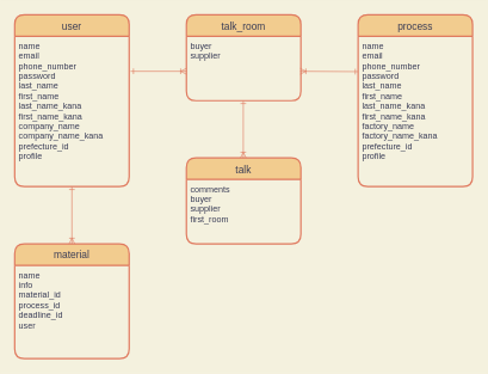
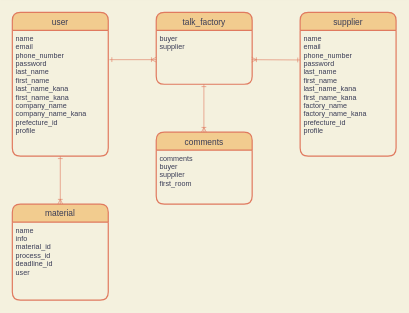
  <mxCell id="0" />
  <mxCell id="1" parent="0" />
  <mxCell id="2" value="user" style="swimlane;childLayout=stackLayout;horizontal=1;startSize=30;horizontalStack=0;rounded=1;fontSize=14;fontStyle=0;strokeWidth=2;resizeParent=0;resizeLast=1;shadow=0;dashed=0;align=center;fillColor=#F2CC8F;strokeColor=#E07A5F;fontColor=#393C56;" vertex="1" parent="1"><mxGeometry x="20" y="20" width="160" height="240" as="geometry" /></mxCell>
  <mxCell id="3" value="name&#10;email&#10;phone_number&#10;password&#10;last_name&#10;first_name&#10;last_name_kana&#10;first_name_kana&#10;company_name&#10;company_name_kana&#10;prefecture_id&#10;profile" style="align=left;strokeColor=none;fillColor=none;spacingLeft=4;fontSize=12;verticalAlign=top;resizable=0;rotatable=0;part=1;fontColor=#393C56;" vertex="1" parent="2"><mxGeometry y="30" width="160" height="210" as="geometry" /></mxCell>
- <mxCell id="4" value="talk_room" style="swimlane;childLayout=stackLayout;horizontal=1;startSize=30;horizontalStack=0;rounded=1;fontSize=14;fontStyle=0;strokeWidth=2;resizeParent=0;resizeLast=1;shadow=0;dashed=0;align=center;fillColor=#F2CC8F;strokeColor=#E07A5F;fontColor=#393C56;" vertex="1" parent="1"><mxGeometry x="260" y="20" width="160" height="120" as="geometry" /></mxCell>
+ <mxCell id="4" value="talk_factory" style="swimlane;childLayout=stackLayout;horizontal=1;startSize=30;horizontalStack=0;rounded=1;fontSize=14;fontStyle=0;strokeWidth=2;resizeParent=0;resizeLast=1;shadow=0;dashed=0;align=center;fillColor=#F2CC8F;strokeColor=#E07A5F;fontColor=#393C56;" vertex="1" parent="1"><mxGeometry x="260" y="20" width="160" height="120" as="geometry" /></mxCell>
  <mxCell id="5" value="buyer&#10;supplier" style="align=left;strokeColor=none;fillColor=none;spacingLeft=4;fontSize=12;verticalAlign=top;resizable=0;rotatable=0;part=1;fontColor=#393C56;" vertex="1" parent="4"><mxGeometry y="30" width="160" height="90" as="geometry" /></mxCell>
- <mxCell id="6" value="talk" style="swimlane;childLayout=stackLayout;horizontal=1;startSize=30;horizontalStack=0;rounded=1;fontSize=14;fontStyle=0;strokeWidth=2;resizeParent=0;resizeLast=1;shadow=0;dashed=0;align=center;fillColor=#F2CC8F;strokeColor=#E07A5F;fontColor=#393C56;" vertex="1" parent="1"><mxGeometry x="260" y="220" width="160" height="120" as="geometry" /></mxCell>
+ <mxCell id="6" value="comments" style="swimlane;childLayout=stackLayout;horizontal=1;startSize=30;horizontalStack=0;rounded=1;fontSize=14;fontStyle=0;strokeWidth=2;resizeParent=0;resizeLast=1;shadow=0;dashed=0;align=center;fillColor=#F2CC8F;strokeColor=#E07A5F;fontColor=#393C56;" vertex="1" parent="1"><mxGeometry x="260" y="220" width="160" height="120" as="geometry" /></mxCell>
  <mxCell id="7" value="comments&#10;buyer&#10;supplier&#10;first_room" style="align=left;strokeColor=none;fillColor=none;spacingLeft=4;fontSize=12;verticalAlign=top;resizable=0;rotatable=0;part=1;fontColor=#393C56;" vertex="1" parent="6"><mxGeometry y="30" width="160" height="90" as="geometry" /></mxCell>
- <mxCell id="8" value="process" style="swimlane;childLayout=stackLayout;horizontal=1;startSize=30;horizontalStack=0;rounded=1;fontSize=14;fontStyle=0;strokeWidth=2;resizeParent=0;resizeLast=1;shadow=0;dashed=0;align=center;fillColor=#F2CC8F;strokeColor=#E07A5F;fontColor=#393C56;" vertex="1" parent="1"><mxGeometry x="500" y="20" width="160" height="240" as="geometry" /></mxCell>
+ <mxCell id="8" value="supplier" style="swimlane;childLayout=stackLayout;horizontal=1;startSize=30;horizontalStack=0;rounded=1;fontSize=14;fontStyle=0;strokeWidth=2;resizeParent=0;resizeLast=1;shadow=0;dashed=0;align=center;fillColor=#F2CC8F;strokeColor=#E07A5F;fontColor=#393C56;" vertex="1" parent="1"><mxGeometry x="500" y="20" width="160" height="240" as="geometry" /></mxCell>
  <mxCell id="9" value="name&#10;email&#10;phone_number&#10;password&#10;last_name&#10;first_name&#10;last_name_kana&#10;first_name_kana&#10;factory_name&#10;factory_name_kana&#10;prefecture_id&#10;profile" style="align=left;strokeColor=none;fillColor=none;spacingLeft=4;fontSize=12;verticalAlign=top;resizable=0;rotatable=0;part=1;fontColor=#393C56;" vertex="1" parent="8"><mxGeometry y="30" width="160" height="210" as="geometry" /></mxCell>
  <mxCell id="10" value="material" style="swimlane;childLayout=stackLayout;horizontal=1;startSize=30;horizontalStack=0;rounded=1;fontSize=14;fontStyle=0;strokeWidth=2;resizeParent=0;resizeLast=1;shadow=0;dashed=0;align=center;fillColor=#F2CC8F;strokeColor=#E07A5F;fontColor=#393C56;" vertex="1" parent="1"><mxGeometry x="20" y="340" width="160" height="160" as="geometry" /></mxCell>
  <mxCell id="11" value="name&#10;info&#10;material_id&#10;process_id&#10;deadline_id&#10;user&#10;" style="align=left;strokeColor=none;fillColor=none;spacingLeft=4;fontSize=12;verticalAlign=top;resizable=0;rotatable=0;part=1;fontColor=#393C56;" vertex="1" parent="10"><mxGeometry y="30" width="160" height="130" as="geometry" /></mxCell>
  <mxCell id="12" style="edgeStyle=none;rounded=0;orthogonalLoop=1;jettySize=auto;html=1;exitX=0.5;exitY=1;exitDx=0;exitDy=0;entryX=0.5;entryY=0;entryDx=0;entryDy=0;startArrow=ERone;startFill=0;endArrow=ERoneToMany;endFill=0;strokeColor=#E07A5F;fontColor=#393C56;labelBackgroundColor=#F4F1DE;" edge="1" parent="1" source="3" target="10"><mxGeometry relative="1" as="geometry" /></mxCell>
  <mxCell id="13" style="edgeStyle=none;rounded=0;orthogonalLoop=1;jettySize=auto;html=1;exitX=0.5;exitY=1;exitDx=0;exitDy=0;entryX=0.5;entryY=0;entryDx=0;entryDy=0;startArrow=ERone;startFill=0;endArrow=ERoneToMany;endFill=0;strokeColor=#E07A5F;fontColor=#393C56;labelBackgroundColor=#F4F1DE;" edge="1" parent="1"><mxGeometry relative="1" as="geometry"><mxPoint x="339.5" y="140" as="sourcePoint" /><mxPoint x="339.5" y="220" as="targetPoint" /></mxGeometry></mxCell>
  <mxCell id="14" style="edgeStyle=none;rounded=0;orthogonalLoop=1;jettySize=auto;html=1;entryX=0;entryY=0.5;entryDx=0;entryDy=0;startArrow=ERone;startFill=0;endArrow=ERoneToMany;endFill=0;strokeColor=#E07A5F;fontColor=#393C56;labelBackgroundColor=#F4F1DE;" edge="1" parent="1"><mxGeometry relative="1" as="geometry"><mxPoint x="182" y="99" as="sourcePoint" /><mxPoint x="260" y="99" as="targetPoint" /><Array as="points" /></mxGeometry></mxCell>
  <mxCell id="15" style="edgeStyle=none;rounded=0;orthogonalLoop=1;jettySize=auto;html=1;entryX=0.994;entryY=0.578;entryDx=0;entryDy=0;startArrow=ERone;startFill=0;endArrow=ERoneToMany;endFill=0;exitX=0;exitY=0.25;exitDx=0;exitDy=0;entryPerimeter=0;strokeColor=#E07A5F;fontColor=#393C56;labelBackgroundColor=#F4F1DE;" edge="1" parent="1"><mxGeometry relative="1" as="geometry"><mxPoint x="500" y="99.5" as="sourcePoint" /><mxPoint x="419.04" y="99.02" as="targetPoint" /><Array as="points" /></mxGeometry></mxCell>
